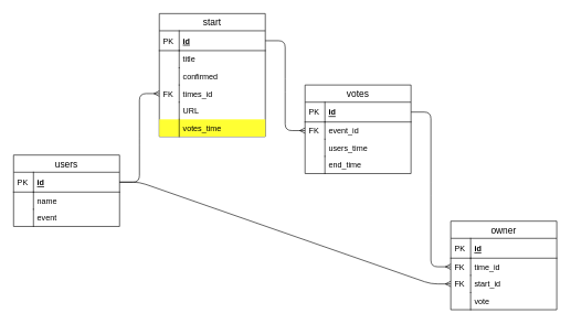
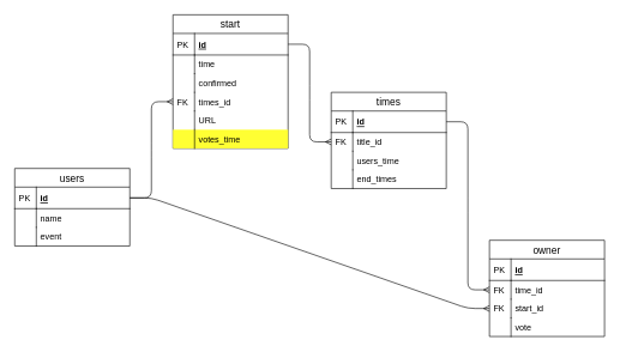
  <mxCell id="0" />
  <mxCell id="1" parent="0" />
  <mxCell id="2" value="" style="edgeStyle=entityRelationEdgeStyle;fontSize=12;html=1;endArrow=ERmany;exitX=1;exitY=0.5;exitDx=0;exitDy=0;entryX=0;entryY=0.5;entryDx=0;entryDy=0;" edge="1" parent="1" source="7" target="29"><mxGeometry width="100" height="100" relative="1" as="geometry"><mxPoint x="420" y="414" as="sourcePoint" /><mxPoint x="520" y="314" as="targetPoint" /></mxGeometry></mxCell>
  <mxCell id="3" value="" style="edgeStyle=entityRelationEdgeStyle;fontSize=12;html=1;endArrow=ERmany;entryX=0;entryY=0.5;entryDx=0;entryDy=0;exitX=1;exitY=0.5;exitDx=0;exitDy=0;" edge="1" parent="1" source="27" target="38"><mxGeometry width="100" height="100" relative="1" as="geometry"><mxPoint x="687" y="217" as="sourcePoint" /><mxPoint x="787" y="265" as="targetPoint" /></mxGeometry></mxCell>
  <mxCell id="4" value="" style="edgeStyle=entityRelationEdgeStyle;fontSize=12;html=1;endArrow=ERmany;exitX=1;exitY=0.5;exitDx=0;exitDy=0;entryX=0;entryY=0.5;entryDx=0;entryDy=0;" edge="1" parent="1" source="20" target="13"><mxGeometry width="100" height="100" relative="1" as="geometry"><mxPoint x="110" y="197" as="sourcePoint" /><mxPoint x="180" y="245" as="targetPoint" /></mxGeometry></mxCell>
  <mxCell id="5" value="" style="edgeStyle=entityRelationEdgeStyle;fontSize=12;html=1;endArrow=ERmany;exitX=1;exitY=0.5;exitDx=0;exitDy=0;entryX=0;entryY=0.5;entryDx=0;entryDy=0;" edge="1" parent="1" source="20" target="40"><mxGeometry width="100" height="100" relative="1" as="geometry"><mxPoint x="110" y="205" as="sourcePoint" /><mxPoint x="670" y="454" as="targetPoint" /></mxGeometry></mxCell>
  <mxCell id="6" value="start" style="swimlane;fontStyle=0;childLayout=stackLayout;horizontal=1;startSize=26;horizontalStack=0;resizeParent=1;resizeParentMax=0;resizeLast=0;collapsible=1;marginBottom=0;align=center;fontSize=14;" vertex="1" parent="1"><mxGeometry x="240" y="20" width="160" height="186" as="geometry" /></mxCell>
  <mxCell id="7" value="id" style="shape=partialRectangle;top=0;left=0;right=0;bottom=1;align=left;verticalAlign=middle;fillColor=none;spacingLeft=34;spacingRight=4;overflow=hidden;rotatable=0;points=[[0,0.5],[1,0.5]];portConstraint=eastwest;dropTarget=0;fontStyle=5;fontSize=12;" vertex="1" parent="6"><mxGeometry y="26" width="160" height="30" as="geometry" /></mxCell>
  <mxCell id="8" value="PK" style="shape=partialRectangle;top=0;left=0;bottom=0;fillColor=none;align=left;verticalAlign=middle;spacingLeft=4;spacingRight=4;overflow=hidden;rotatable=0;points=[];portConstraint=eastwest;part=1;fontSize=12;" vertex="1" connectable="0" parent="7"><mxGeometry width="30" height="30" as="geometry" /></mxCell>
- <mxCell id="9" value="title" style="shape=partialRectangle;top=0;left=0;right=0;bottom=0;align=left;verticalAlign=top;fillColor=none;spacingLeft=34;spacingRight=4;overflow=hidden;rotatable=0;points=[[0,0.5],[1,0.5]];portConstraint=eastwest;dropTarget=0;fontSize=12;" vertex="1" parent="6"><mxGeometry y="56" width="160" height="26" as="geometry" /></mxCell>
+ <mxCell id="9" value="time" style="shape=partialRectangle;top=0;left=0;right=0;bottom=0;align=left;verticalAlign=top;fillColor=none;spacingLeft=34;spacingRight=4;overflow=hidden;rotatable=0;points=[[0,0.5],[1,0.5]];portConstraint=eastwest;dropTarget=0;fontSize=12;" vertex="1" parent="6"><mxGeometry y="56" width="160" height="26" as="geometry" /></mxCell>
  <mxCell id="10" value="" style="shape=partialRectangle;top=0;left=0;bottom=0;fillColor=none;align=left;verticalAlign=top;spacingLeft=4;spacingRight=4;overflow=hidden;rotatable=0;points=[];portConstraint=eastwest;part=1;fontSize=12;" vertex="1" connectable="0" parent="9"><mxGeometry width="30" height="26" as="geometry" /></mxCell>
  <mxCell id="11" value="confirmed" style="shape=partialRectangle;top=0;left=0;right=0;bottom=0;align=left;verticalAlign=top;fillColor=none;spacingLeft=34;spacingRight=4;overflow=hidden;rotatable=0;points=[[0,0.5],[1,0.5]];portConstraint=eastwest;dropTarget=0;fontSize=12;" vertex="1" parent="6"><mxGeometry y="82" width="160" height="26" as="geometry" /></mxCell>
  <mxCell id="12" value="" style="shape=partialRectangle;top=0;left=0;bottom=0;fillColor=none;align=left;verticalAlign=top;spacingLeft=4;spacingRight=4;overflow=hidden;rotatable=0;points=[];portConstraint=eastwest;part=1;fontSize=12;" vertex="1" connectable="0" parent="11"><mxGeometry width="30" height="26" as="geometry" /></mxCell>
  <mxCell id="13" value="times_id" style="shape=partialRectangle;top=0;left=0;right=0;bottom=0;align=left;verticalAlign=top;fillColor=none;spacingLeft=34;spacingRight=4;overflow=hidden;rotatable=0;points=[[0,0.5],[1,0.5]];portConstraint=eastwest;dropTarget=0;fontSize=12;" vertex="1" parent="6"><mxGeometry y="108" width="160" height="26" as="geometry" /></mxCell>
  <mxCell id="14" value="FK" style="shape=partialRectangle;top=0;left=0;bottom=0;fillColor=none;align=left;verticalAlign=top;spacingLeft=4;spacingRight=4;overflow=hidden;rotatable=0;points=[];portConstraint=eastwest;part=1;fontSize=12;" vertex="1" connectable="0" parent="13"><mxGeometry width="30" height="26" as="geometry" /></mxCell>
  <mxCell id="15" value="URL" style="shape=partialRectangle;top=0;left=0;right=0;bottom=0;align=left;verticalAlign=top;fillColor=none;spacingLeft=34;spacingRight=4;overflow=hidden;rotatable=0;points=[[0,0.5],[1,0.5]];portConstraint=eastwest;dropTarget=0;fontSize=12;" vertex="1" parent="6"><mxGeometry y="134" width="160" height="26" as="geometry" /></mxCell>
  <mxCell id="16" value="" style="shape=partialRectangle;top=0;left=0;bottom=0;fillColor=none;align=left;verticalAlign=top;spacingLeft=4;spacingRight=4;overflow=hidden;rotatable=0;points=[];portConstraint=eastwest;part=1;fontSize=12;" vertex="1" connectable="0" parent="15"><mxGeometry width="30" height="26" as="geometry" /></mxCell>
  <mxCell id="17" value="votes_time" style="shape=partialRectangle;top=0;left=0;right=0;bottom=0;align=left;verticalAlign=top;fillColor=#FFFF33;spacingLeft=34;spacingRight=4;overflow=hidden;rotatable=0;points=[[0,0.5],[1,0.5]];portConstraint=eastwest;dropTarget=0;fontSize=12;" vertex="1" parent="6"><mxGeometry y="160" width="160" height="26" as="geometry" /></mxCell>
  <mxCell id="18" value="" style="shape=partialRectangle;top=0;left=0;bottom=0;fillColor=none;align=left;verticalAlign=top;spacingLeft=4;spacingRight=4;overflow=hidden;rotatable=0;points=[];portConstraint=eastwest;part=1;fontSize=12;" vertex="1" connectable="0" parent="17"><mxGeometry width="30" height="26" as="geometry" /></mxCell>
  <mxCell id="19" value="users" style="swimlane;fontStyle=0;childLayout=stackLayout;horizontal=1;startSize=26;horizontalStack=0;resizeParent=1;resizeParentMax=0;resizeLast=0;collapsible=1;marginBottom=0;align=center;fontSize=14;" vertex="1" parent="1"><mxGeometry x="20" y="234" width="160" height="108" as="geometry" /></mxCell>
  <mxCell id="20" value="id" style="shape=partialRectangle;top=0;left=0;right=0;bottom=1;align=left;verticalAlign=middle;fillColor=none;spacingLeft=34;spacingRight=4;overflow=hidden;rotatable=0;points=[[0,0.5],[1,0.5]];portConstraint=eastwest;dropTarget=0;fontStyle=5;fontSize=12;" vertex="1" parent="19"><mxGeometry y="26" width="160" height="30" as="geometry" /></mxCell>
  <mxCell id="21" value="PK" style="shape=partialRectangle;top=0;left=0;bottom=0;fillColor=none;align=left;verticalAlign=middle;spacingLeft=4;spacingRight=4;overflow=hidden;rotatable=0;points=[];portConstraint=eastwest;part=1;fontSize=12;" vertex="1" connectable="0" parent="20"><mxGeometry width="30" height="30" as="geometry" /></mxCell>
  <mxCell id="22" value="name" style="shape=partialRectangle;top=0;left=0;right=0;bottom=0;align=left;verticalAlign=top;fillColor=none;spacingLeft=34;spacingRight=4;overflow=hidden;rotatable=0;points=[[0,0.5],[1,0.5]];portConstraint=eastwest;dropTarget=0;fontSize=12;" vertex="1" parent="19"><mxGeometry y="56" width="160" height="26" as="geometry" /></mxCell>
  <mxCell id="23" value="" style="shape=partialRectangle;top=0;left=0;bottom=0;fillColor=none;align=left;verticalAlign=top;spacingLeft=4;spacingRight=4;overflow=hidden;rotatable=0;points=[];portConstraint=eastwest;part=1;fontSize=12;" vertex="1" connectable="0" parent="22"><mxGeometry width="30" height="26" as="geometry" /></mxCell>
  <mxCell id="24" value="event" style="shape=partialRectangle;top=0;left=0;right=0;bottom=0;align=left;verticalAlign=top;fillColor=none;spacingLeft=34;spacingRight=4;overflow=hidden;rotatable=0;points=[[0,0.5],[1,0.5]];portConstraint=eastwest;dropTarget=0;fontSize=12;" vertex="1" parent="19"><mxGeometry y="82" width="160" height="26" as="geometry" /></mxCell>
  <mxCell id="25" value="" style="shape=partialRectangle;top=0;left=0;bottom=0;fillColor=none;align=left;verticalAlign=top;spacingLeft=4;spacingRight=4;overflow=hidden;rotatable=0;points=[];portConstraint=eastwest;part=1;fontSize=12;" vertex="1" connectable="0" parent="24"><mxGeometry width="30" height="26" as="geometry" /></mxCell>
- <mxCell id="26" value="votes" style="swimlane;fontStyle=0;childLayout=stackLayout;horizontal=1;startSize=26;horizontalStack=0;resizeParent=1;resizeParentMax=0;resizeLast=0;collapsible=1;marginBottom=0;align=center;fontSize=14;" vertex="1" parent="1"><mxGeometry x="460" y="128" width="160" height="134" as="geometry" /></mxCell>
+ <mxCell id="26" value="times" style="swimlane;fontStyle=0;childLayout=stackLayout;horizontal=1;startSize=26;horizontalStack=0;resizeParent=1;resizeParentMax=0;resizeLast=0;collapsible=1;marginBottom=0;align=center;fontSize=14;" vertex="1" parent="1"><mxGeometry x="460" y="128" width="160" height="134" as="geometry" /></mxCell>
  <mxCell id="27" value="id" style="shape=partialRectangle;top=0;left=0;right=0;bottom=1;align=left;verticalAlign=middle;fillColor=none;spacingLeft=34;spacingRight=4;overflow=hidden;rotatable=0;points=[[0,0.5],[1,0.5]];portConstraint=eastwest;dropTarget=0;fontStyle=5;fontSize=12;" vertex="1" parent="26"><mxGeometry y="26" width="160" height="30" as="geometry" /></mxCell>
  <mxCell id="28" value="PK" style="shape=partialRectangle;top=0;left=0;bottom=0;fillColor=none;align=left;verticalAlign=middle;spacingLeft=4;spacingRight=4;overflow=hidden;rotatable=0;points=[];portConstraint=eastwest;part=1;fontSize=12;" vertex="1" connectable="0" parent="27"><mxGeometry width="30" height="30" as="geometry" /></mxCell>
- <mxCell id="29" value="event_id" style="shape=partialRectangle;top=0;left=0;right=0;bottom=0;align=left;verticalAlign=top;fillColor=none;spacingLeft=34;spacingRight=4;overflow=hidden;rotatable=0;points=[[0,0.5],[1,0.5]];portConstraint=eastwest;dropTarget=0;fontSize=12;" vertex="1" parent="26"><mxGeometry y="56" width="160" height="26" as="geometry" /></mxCell>
+ <mxCell id="29" value="title_id" style="shape=partialRectangle;top=0;left=0;right=0;bottom=0;align=left;verticalAlign=top;fillColor=none;spacingLeft=34;spacingRight=4;overflow=hidden;rotatable=0;points=[[0,0.5],[1,0.5]];portConstraint=eastwest;dropTarget=0;fontSize=12;" vertex="1" parent="26"><mxGeometry y="56" width="160" height="26" as="geometry" /></mxCell>
  <mxCell id="30" value="FK" style="shape=partialRectangle;top=0;left=0;bottom=0;fillColor=none;align=left;verticalAlign=top;spacingLeft=4;spacingRight=4;overflow=hidden;rotatable=0;points=[];portConstraint=eastwest;part=1;fontSize=12;" vertex="1" connectable="0" parent="29"><mxGeometry width="30" height="26" as="geometry" /></mxCell>
  <mxCell id="31" value="users_time" style="shape=partialRectangle;top=0;left=0;right=0;bottom=0;align=left;verticalAlign=top;fillColor=none;spacingLeft=34;spacingRight=4;overflow=hidden;rotatable=0;points=[[0,0.5],[1,0.5]];portConstraint=eastwest;dropTarget=0;fontSize=12;" vertex="1" parent="26"><mxGeometry y="82" width="160" height="26" as="geometry" /></mxCell>
  <mxCell id="32" value="" style="shape=partialRectangle;top=0;left=0;bottom=0;fillColor=none;align=left;verticalAlign=top;spacingLeft=4;spacingRight=4;overflow=hidden;rotatable=0;points=[];portConstraint=eastwest;part=1;fontSize=12;" vertex="1" connectable="0" parent="31"><mxGeometry width="30" height="26" as="geometry" /></mxCell>
- <mxCell id="33" value="end_time" style="shape=partialRectangle;top=0;left=0;right=0;bottom=0;align=left;verticalAlign=top;fillColor=none;spacingLeft=34;spacingRight=4;overflow=hidden;rotatable=0;points=[[0,0.5],[1,0.5]];portConstraint=eastwest;dropTarget=0;fontSize=12;" vertex="1" parent="26"><mxGeometry y="108" width="160" height="26" as="geometry" /></mxCell>
+ <mxCell id="33" value="end_times" style="shape=partialRectangle;top=0;left=0;right=0;bottom=0;align=left;verticalAlign=top;fillColor=none;spacingLeft=34;spacingRight=4;overflow=hidden;rotatable=0;points=[[0,0.5],[1,0.5]];portConstraint=eastwest;dropTarget=0;fontSize=12;" vertex="1" parent="26"><mxGeometry y="108" width="160" height="26" as="geometry" /></mxCell>
  <mxCell id="34" value="" style="shape=partialRectangle;top=0;left=0;bottom=0;fillColor=none;align=left;verticalAlign=top;spacingLeft=4;spacingRight=4;overflow=hidden;rotatable=0;points=[];portConstraint=eastwest;part=1;fontSize=12;" vertex="1" connectable="0" parent="33"><mxGeometry width="30" height="26" as="geometry" /></mxCell>
  <mxCell id="35" value="owner" style="swimlane;fontStyle=0;childLayout=stackLayout;horizontal=1;startSize=26;horizontalStack=0;resizeParent=1;resizeParentMax=0;resizeLast=0;collapsible=1;marginBottom=0;align=center;fontSize=14;" vertex="1" parent="1"><mxGeometry x="680" y="334" width="160" height="134" as="geometry" /></mxCell>
  <mxCell id="36" value="id" style="shape=partialRectangle;top=0;left=0;right=0;bottom=1;align=left;verticalAlign=middle;fillColor=none;spacingLeft=34;spacingRight=4;overflow=hidden;rotatable=0;points=[[0,0.5],[1,0.5]];portConstraint=eastwest;dropTarget=0;fontStyle=5;fontSize=12;" vertex="1" parent="35"><mxGeometry y="26" width="160" height="30" as="geometry" /></mxCell>
  <mxCell id="37" value="PK" style="shape=partialRectangle;top=0;left=0;bottom=0;fillColor=none;align=left;verticalAlign=middle;spacingLeft=4;spacingRight=4;overflow=hidden;rotatable=0;points=[];portConstraint=eastwest;part=1;fontSize=12;" vertex="1" connectable="0" parent="36"><mxGeometry width="30" height="30" as="geometry" /></mxCell>
  <mxCell id="38" value="time_id" style="shape=partialRectangle;top=0;left=0;right=0;bottom=0;align=left;verticalAlign=top;fillColor=none;spacingLeft=34;spacingRight=4;overflow=hidden;rotatable=0;points=[[0,0.5],[1,0.5]];portConstraint=eastwest;dropTarget=0;fontSize=12;" vertex="1" parent="35"><mxGeometry y="56" width="160" height="26" as="geometry" /></mxCell>
  <mxCell id="39" value="FK" style="shape=partialRectangle;top=0;left=0;bottom=0;fillColor=none;align=left;verticalAlign=top;spacingLeft=4;spacingRight=4;overflow=hidden;rotatable=0;points=[];portConstraint=eastwest;part=1;fontSize=12;" vertex="1" connectable="0" parent="38"><mxGeometry width="30" height="26" as="geometry" /></mxCell>
  <mxCell id="40" value="start_id" style="shape=partialRectangle;top=0;left=0;right=0;bottom=0;align=left;verticalAlign=top;fillColor=none;spacingLeft=34;spacingRight=4;overflow=hidden;rotatable=0;points=[[0,0.5],[1,0.5]];portConstraint=eastwest;dropTarget=0;fontSize=12;" vertex="1" parent="35"><mxGeometry y="82" width="160" height="26" as="geometry" /></mxCell>
  <mxCell id="41" value="FK" style="shape=partialRectangle;top=0;left=0;bottom=0;fillColor=none;align=left;verticalAlign=top;spacingLeft=4;spacingRight=4;overflow=hidden;rotatable=0;points=[];portConstraint=eastwest;part=1;fontSize=12;" vertex="1" connectable="0" parent="40"><mxGeometry width="30" height="26" as="geometry" /></mxCell>
  <mxCell id="42" value="vote" style="shape=partialRectangle;top=0;left=0;right=0;bottom=0;align=left;verticalAlign=top;fillColor=none;spacingLeft=34;spacingRight=4;overflow=hidden;rotatable=0;points=[[0,0.5],[1,0.5]];portConstraint=eastwest;dropTarget=0;fontSize=12;" vertex="1" parent="35"><mxGeometry y="108" width="160" height="26" as="geometry" /></mxCell>
  <mxCell id="43" value="" style="shape=partialRectangle;top=0;left=0;bottom=0;fillColor=none;align=left;verticalAlign=top;spacingLeft=4;spacingRight=4;overflow=hidden;rotatable=0;points=[];portConstraint=eastwest;part=1;fontSize=12;" vertex="1" connectable="0" parent="42"><mxGeometry width="30" height="26" as="geometry" /></mxCell>
